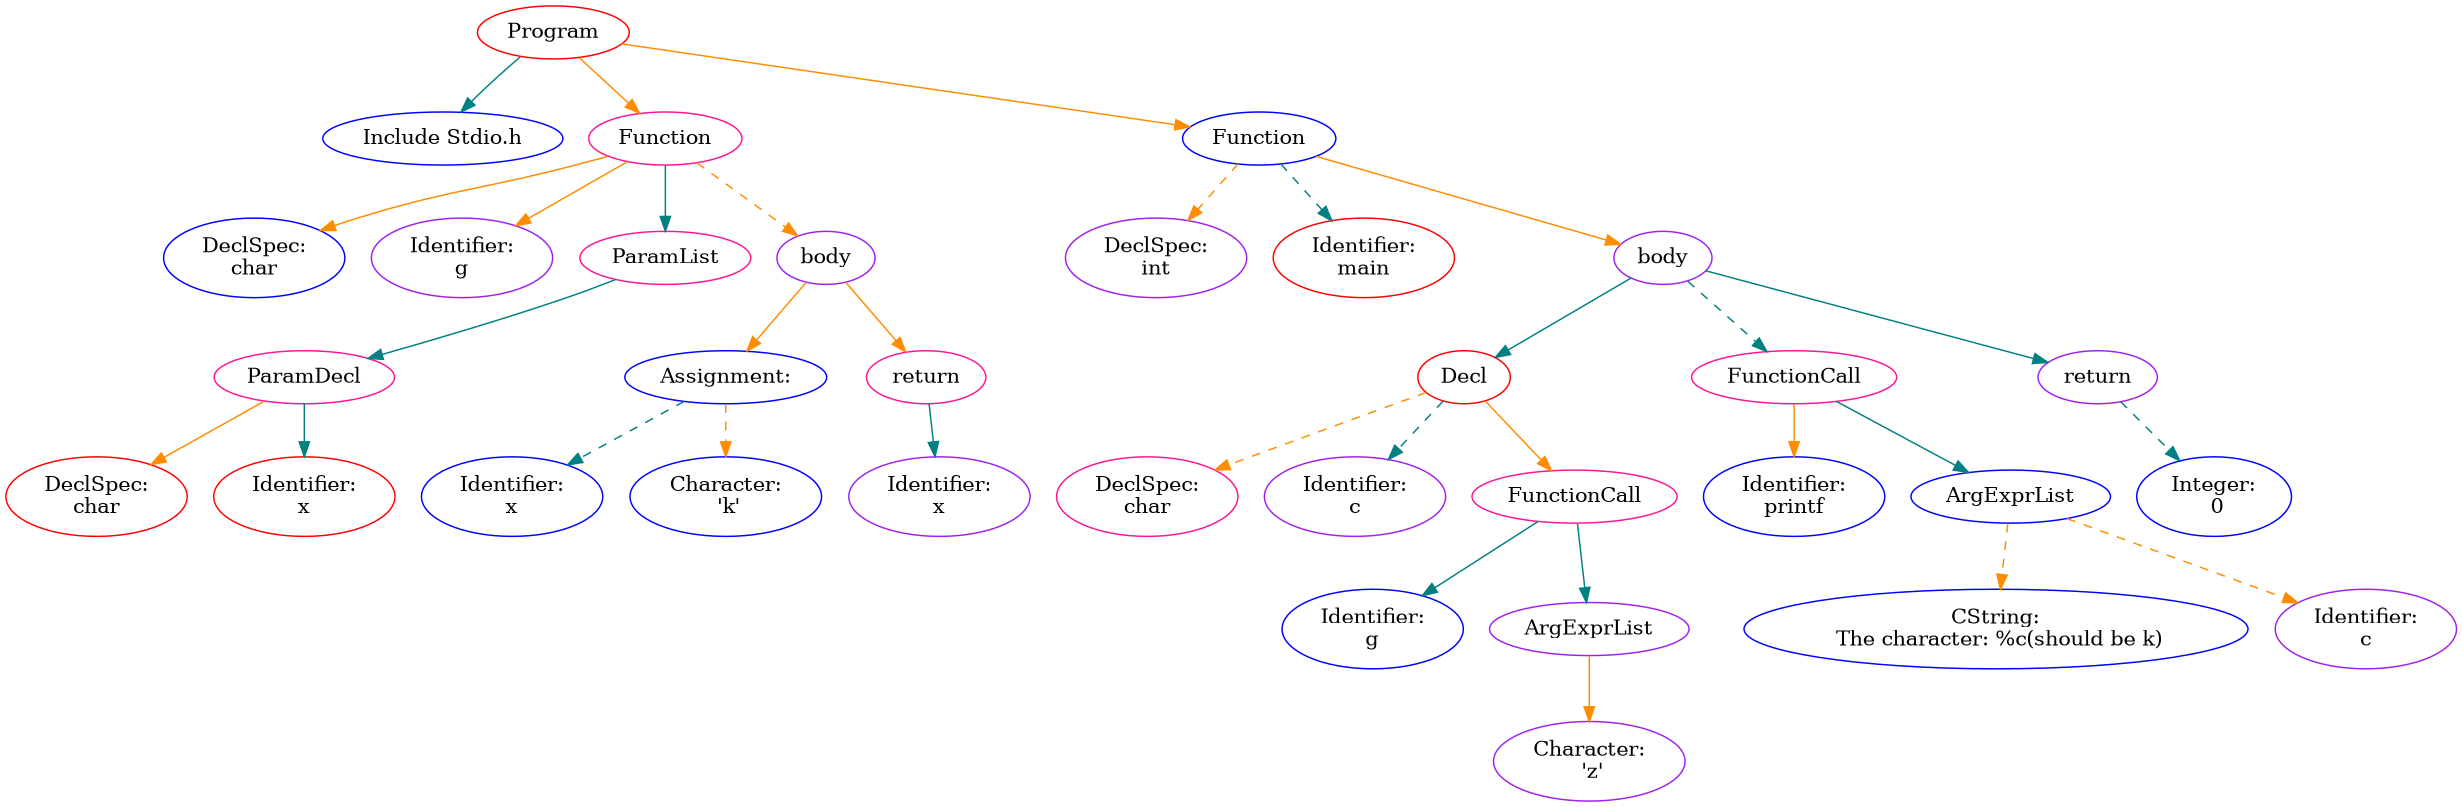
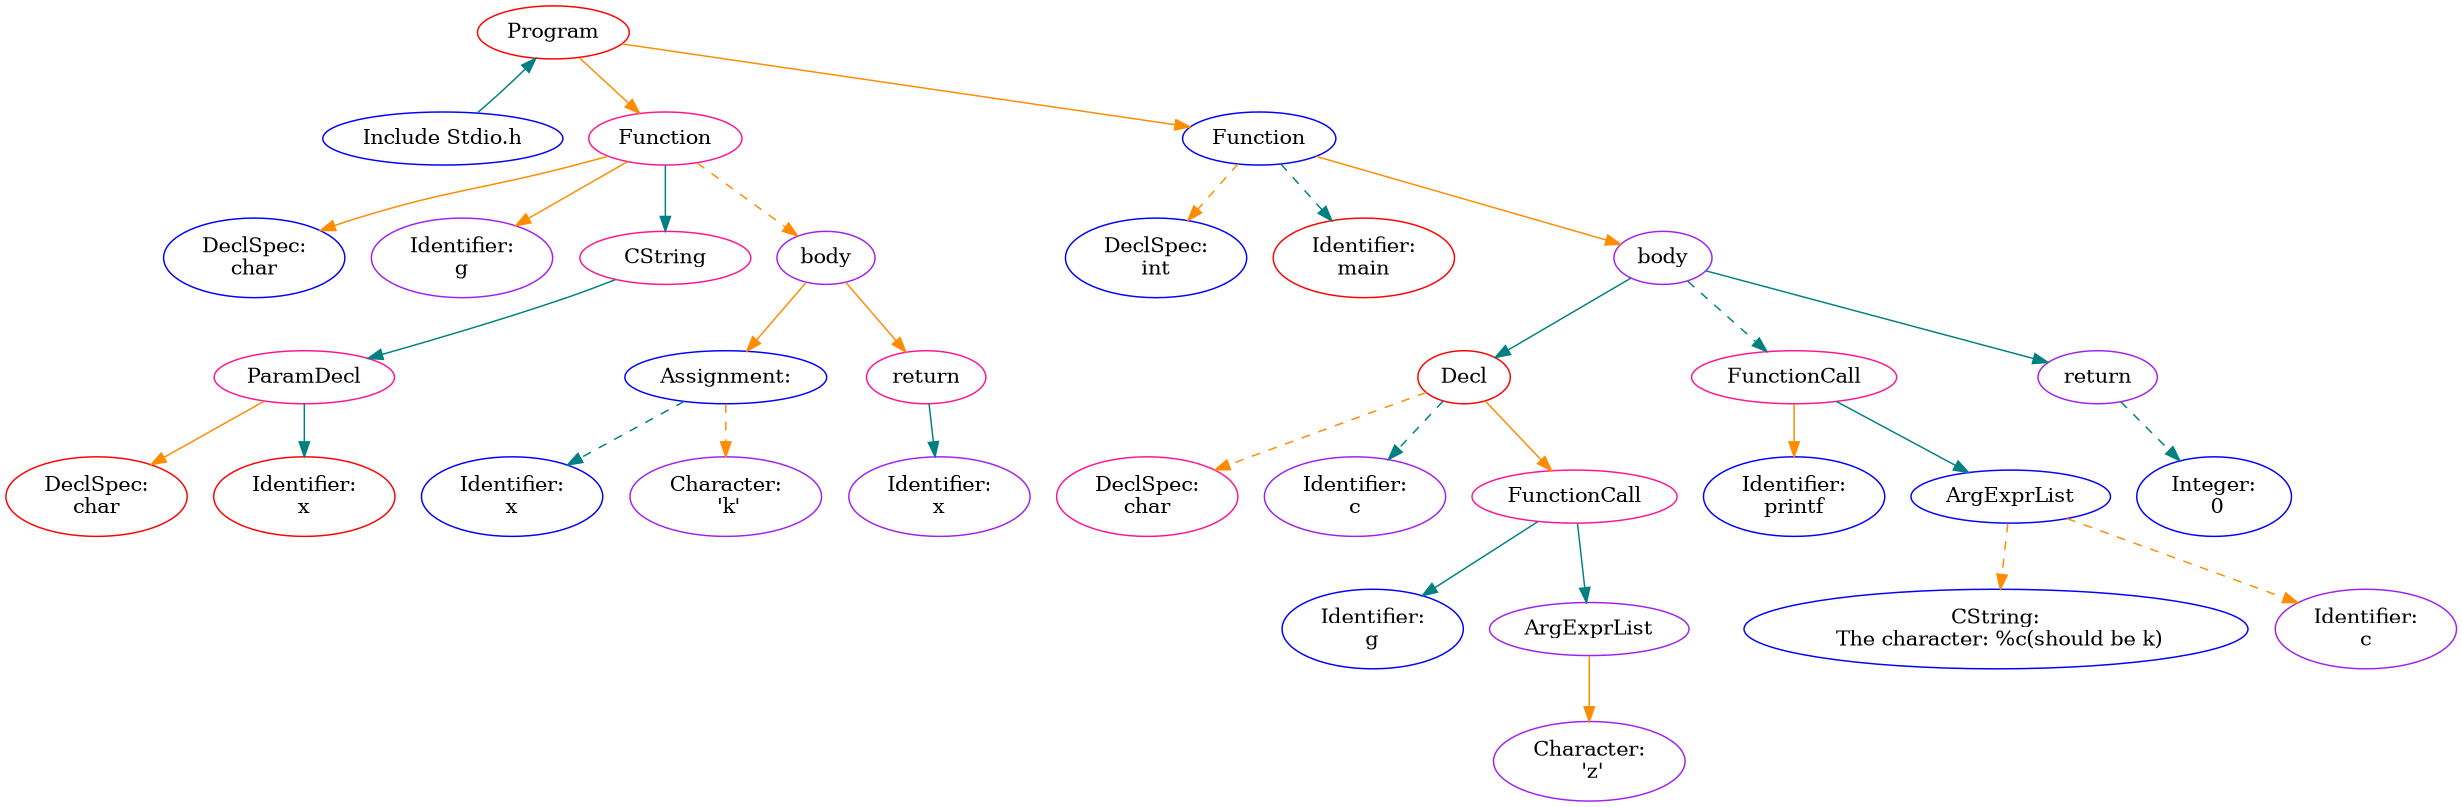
  digraph {
    node [color=purple]
    edge [color=darkorange style=solid]
    n1 [color=red label=Program]
    n2 [color=blue label="Include Stdio.h"]
    n3 [color=deeppink label=Function]
    n4 [color=blue label=Function]
    n5 [color=blue label="DeclSpec:\nchar"]
    n6 [label="Identifier:\ng"]
-   n7 [color=deeppink label=ParamList]
+   n7 [color=deeppink label=CString]
    n8 [label=body]
-   n9 [label="DeclSpec:\nint"]
+   n9 [color=blue label="DeclSpec:\nint"]
    n10 [color=red label="Identifier:\nmain"]
    n11 [label=body]
    n12 [color=deeppink label=ParamDecl]
    n13 [color=blue label="Assignment:\n"]
    n14 [color=deeppink label=return]
    n15 [color=red label="DeclSpec:\nchar"]
    n16 [color=red label="Identifier:\nx"]
    n17 [color=blue label="Identifier:\nx"]
-   n18 [color=blue label="Character:\n 'k'"]
+   n18 [label="Character:\n 'k'"]
    n19 [label="Identifier:\nx"]
    n20 [color=red label=Decl]
    n21 [color=deeppink label=FunctionCall]
    n22 [label=return]
    n23 [color=deeppink label="DeclSpec:\nchar"]
    n24 [label="Identifier:\nc"]
    n25 [color=deeppink label=FunctionCall]
    n26 [color=blue label="Identifier:\nprintf"]
    n27 [color=blue label=ArgExprList]
    n28 [color=blue label="Integer:\n 0"]
    n29 [color=blue label="Identifier:\ng"]
    n30 [label=ArgExprList]
    n31 [label="Character:\n 'z'"]
    n32 [color=blue label="CString:\n The character: %c(should be k)\n"]
    n33 [label="Identifier:\nc"]
-   n1 -> n2 [color=teal]
+   n2 -> n1 [color=teal]
    n1 -> n3
    n1 -> n4
    n3 -> n5
    n3 -> n6
    n3 -> n7 [color=teal]
    n3 -> n8 [style=dashed]
    n4 -> n9 [style=dashed]
    n4 -> n10 [color=teal style=dashed]
    n4 -> n11
    n7 -> n12 [color=teal]
    n8 -> n13
    n8 -> n14
    n11 -> n20 [color=teal]
    n11 -> n21 [color=teal style=dashed]
    n11 -> n22 [color=teal]
    n12 -> n15
    n12 -> n16 [color=teal]
    n13 -> n17 [color=teal style=dashed]
    n13 -> n18 [style=dashed]
    n14 -> n19 [color=teal]
    n20 -> n23 [style=dashed]
    n20 -> n24 [color=teal style=dashed]
    n20 -> n25
    n21 -> n26
    n21 -> n27 [color=teal]
    n22 -> n28 [color=teal style=dashed]
    n25 -> n29 [color=teal]
    n25 -> n30 [color=teal]
    n27 -> n32 [style=dashed]
    n27 -> n33 [style=dashed]
    n30 -> n31
  }
